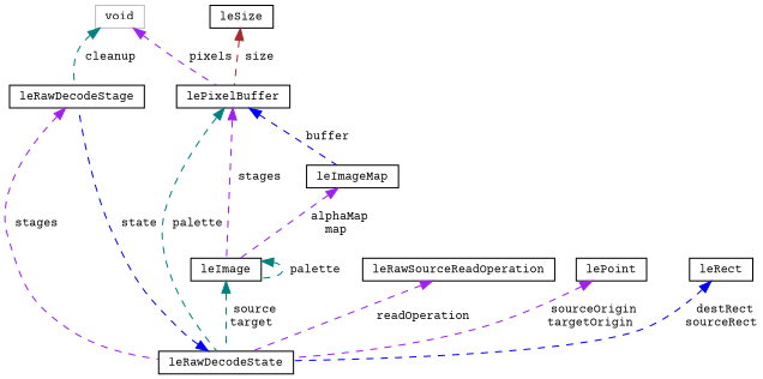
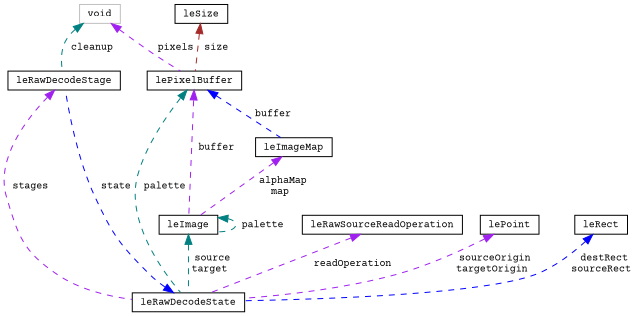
  digraph {
    fontname="Courier Prime"
    node [color=black fillcolor=white fontname="Courier Prime" fontsize=10 shape=record style=filled]
    edge [color=purple dir=back fontname="Courier Prime" fontsize=10 labelfontname=Helvetica labelfontsize=10 style=dashed]
    n1 [height=0.2 label=leRawDecodeStage width=0.4]
    n2 [height=0.2 label=leRawDecodeState width=0.4]
    n3 [color=grey75 height=0.2 label=void width=0.4]
    n4 [height=0.2 label=lePixelBuffer width=0.4]
    n5 [height=0.2 label=leImage width=0.4]
    n6 [height=0.2 label=leImageMap width=0.4]
    n7 [height=0.2 label=leSize width=0.4]
    n8 [height=0.2 label=leRawSourceReadOperation width=0.4]
    n9 [height=0.2 label=lePoint width=0.4]
    n10 [height=0.2 label=leRect width=0.4]
    n1 -> n2 [label=" stages"]
    n2 -> n1 [color=blue label=" state"]
    n3 -> n1 [color=teal label=" cleanup"]
    n3 -> n4 [label=" pixels"]
    n4 -> n2 [color=teal label=" palette"]
-   n4 -> n5 [label=" stages"]
+   n4 -> n5 [label=" buffer"]
    n4 -> n6 [color=blue label=" buffer"]
    n5 -> n2 [color=teal label=" source\ntarget"]
    n5 -> n5 [color=teal label=" palette"]
    n6 -> n5 [label=" alphaMap\nmap"]
    n7 -> n4 [color=brown label=" size"]
    n8 -> n2 [label=" readOperation"]
    n9 -> n2 [label=" sourceOrigin\ntargetOrigin"]
    n10 -> n2 [color=blue label=" destRect\nsourceRect"]
  }
